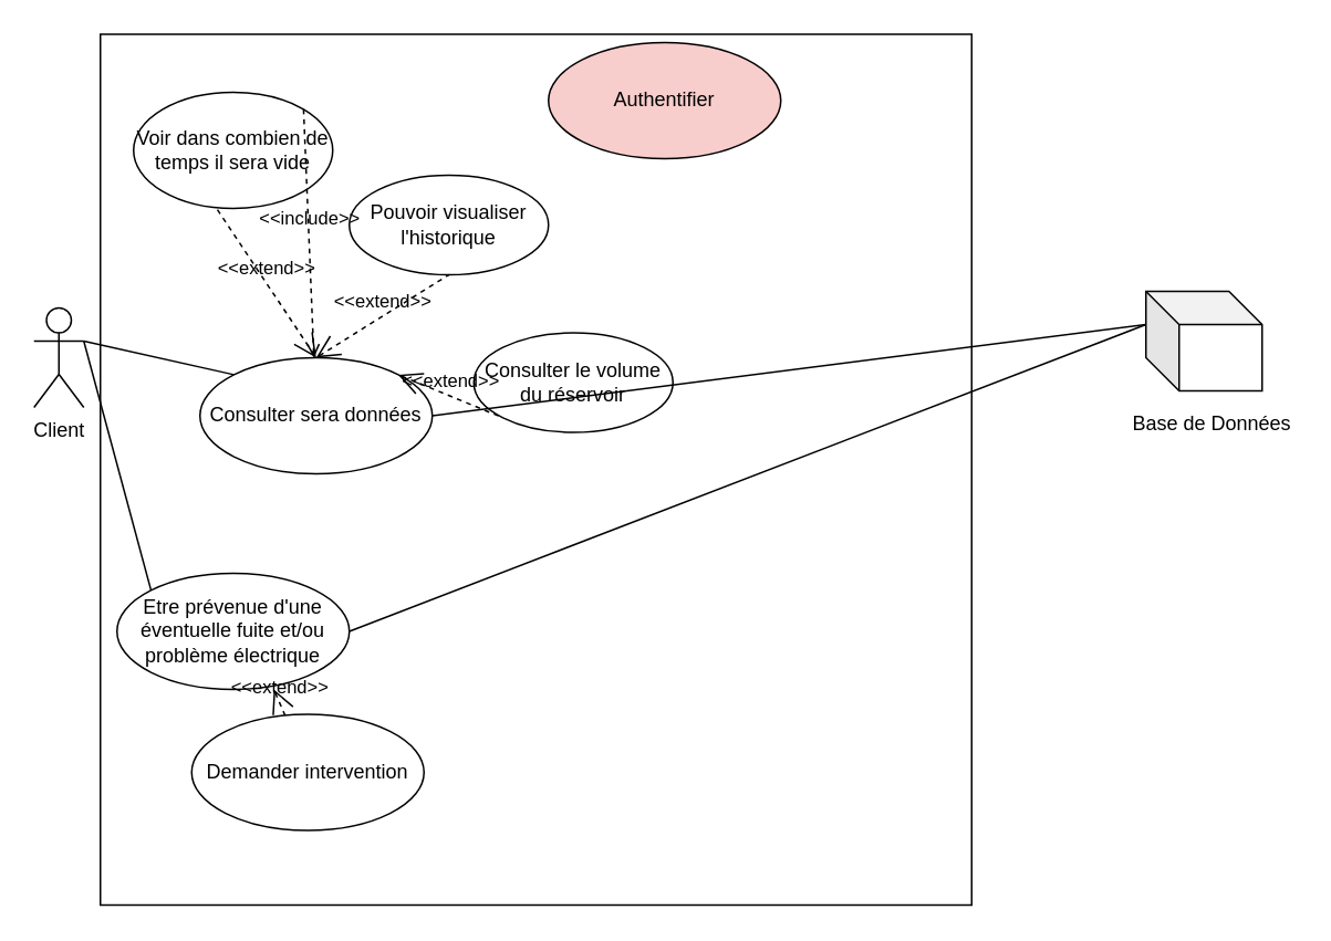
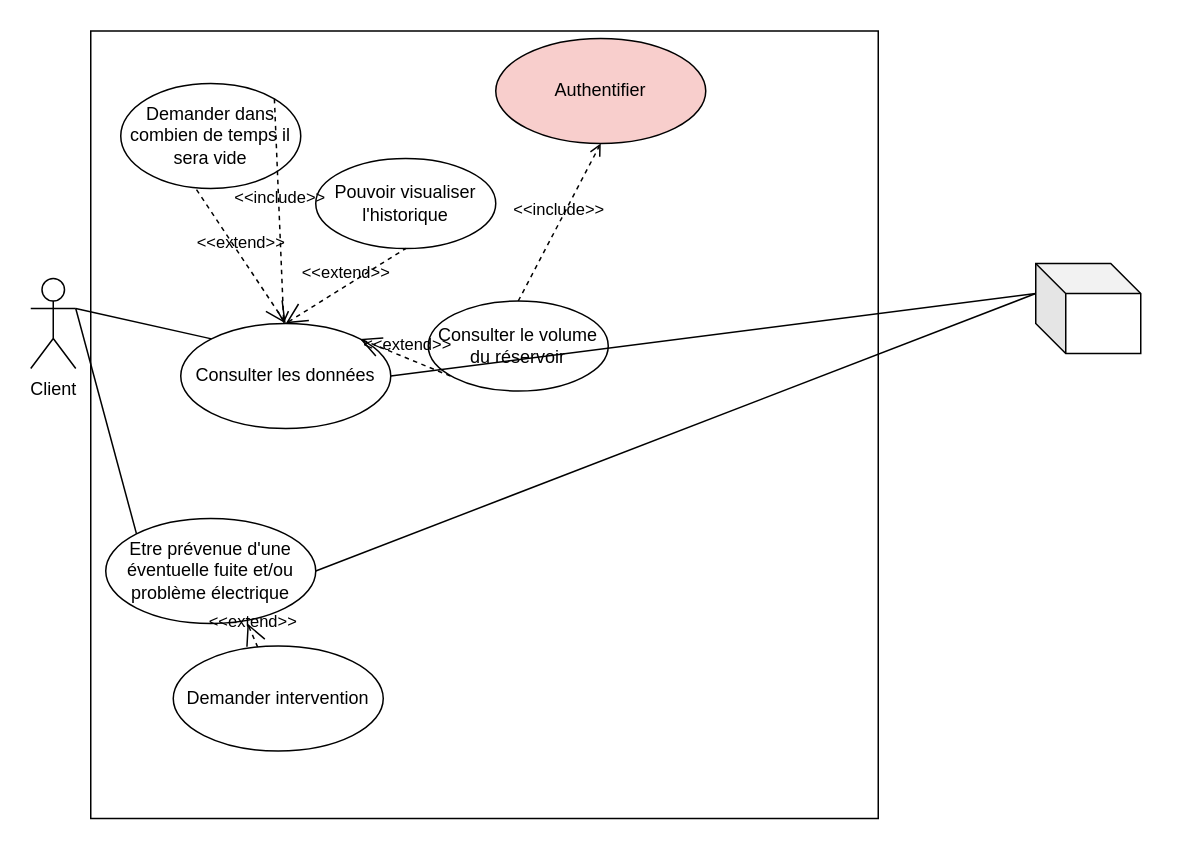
  <mxCell id="0" />
  <mxCell id="1" parent="0" />
  <mxCell id="2" value="" style="whiteSpace=wrap;html=1;aspect=fixed;" parent="1" vertex="1"><mxGeometry x="60" y="20" width="525" height="525" as="geometry" /></mxCell>
  <mxCell id="3" value="Client" style="shape=umlActor;verticalLabelPosition=bottom;verticalAlign=top;html=1;outlineConnect=0;" parent="1" vertex="1"><mxGeometry x="20" y="185" width="30" height="60" as="geometry" /></mxCell>
  <mxCell id="4" value="Consulter le volume du réservoir" style="ellipse;whiteSpace=wrap;html=1;" parent="1" vertex="1"><mxGeometry x="285" y="200" width="120" height="60" as="geometry" /></mxCell>
- <mxCell id="5" value="Voir dans combien de temps il sera vide" style="ellipse;whiteSpace=wrap;html=1;" parent="1" vertex="1"><mxGeometry x="80" y="55" width="120" height="70" as="geometry" /></mxCell>
+ <mxCell id="5" value="Demander dans combien de temps il sera vide" style="ellipse;whiteSpace=wrap;html=1;" parent="1" vertex="1"><mxGeometry x="80" y="55" width="120" height="70" as="geometry" /></mxCell>
  <mxCell id="6" value="Pouvoir visualiser l'historique" style="ellipse;whiteSpace=wrap;html=1;" parent="1" vertex="1"><mxGeometry x="210" y="105" width="120" height="60" as="geometry" /></mxCell>
  <mxCell id="7" value="Etre prévenue d'une éventuelle fuite et/ou problème électrique" style="ellipse;whiteSpace=wrap;html=1;" parent="1" vertex="1"><mxGeometry x="70" y="345" width="140" height="70" as="geometry" /></mxCell>
  <mxCell id="8" value="Demander intervention" style="ellipse;whiteSpace=wrap;html=1;" parent="1" vertex="1"><mxGeometry x="115" y="430" width="140" height="70" as="geometry" /></mxCell>
  <mxCell id="9" value="&amp;lt;&amp;lt;extend&amp;gt;&amp;gt;" style="edgeStyle=none;html=1;startArrow=open;endArrow=none;startSize=12;verticalAlign=bottom;dashed=1;labelBackgroundColor=none;exitX=0.675;exitY=1;exitDx=0;exitDy=0;exitPerimeter=0;" parent="1" source="7" target="8" edge="1"><mxGeometry width="160" relative="1" as="geometry"><mxPoint x="70" y="365" as="sourcePoint" /><mxPoint x="230" y="365" as="targetPoint" /></mxGeometry></mxCell>
  <mxCell id="10" value="" style="shape=cube;whiteSpace=wrap;html=1;boundedLbl=1;backgroundOutline=1;darkOpacity=0.05;darkOpacity2=0.1;" parent="1" vertex="1"><mxGeometry x="690" y="175" width="70" height="60" as="geometry" /></mxCell>
- <mxCell id="11" value="Base de Données" style="text;html=1;strokeColor=none;fillColor=none;align=center;verticalAlign=middle;whiteSpace=wrap;rounded=0;" parent="1" vertex="1"><mxGeometry x="680" y="245" width="100" height="20" as="geometry" /></mxCell>
  <mxCell id="12" value="Authentifier" style="ellipse;whiteSpace=wrap;html=1;fillColor=#f8cecc;" parent="1" vertex="1"><mxGeometry x="330" y="25" width="140" height="70" as="geometry" /></mxCell>
  <mxCell id="13" value="" style="endArrow=none;html=1;entryX=0;entryY=0;entryDx=0;entryDy=0;" parent="1" target="7" edge="1"><mxGeometry width="50" height="50" relative="1" as="geometry"><mxPoint x="50" y="205" as="sourcePoint" /><mxPoint x="440" y="185" as="targetPoint" /></mxGeometry></mxCell>
  <mxCell id="14" value="" style="endArrow=none;html=1;exitX=1;exitY=0.5;exitDx=0;exitDy=0;" parent="1" source="7" edge="1"><mxGeometry width="50" height="50" relative="1" as="geometry"><mxPoint x="390" y="235" as="sourcePoint" /><mxPoint x="690" y="195" as="targetPoint" /></mxGeometry></mxCell>
- <mxCell id="15" value="Consulter sera données" style="ellipse;whiteSpace=wrap;html=1;" parent="1" vertex="1"><mxGeometry x="120" y="215" width="140" height="70" as="geometry" /></mxCell>
+ <mxCell id="15" value="Consulter les données" style="ellipse;whiteSpace=wrap;html=1;" parent="1" vertex="1"><mxGeometry x="120" y="215" width="140" height="70" as="geometry" /></mxCell>
  <mxCell id="16" style="edgeStyle=orthogonalEdgeStyle;rounded=0;orthogonalLoop=1;jettySize=auto;html=1;exitX=0.5;exitY=1;exitDx=0;exitDy=0;" parent="1" source="6" target="6" edge="1"><mxGeometry relative="1" as="geometry" /></mxCell>
  <mxCell id="17" value="" style="endArrow=none;html=1;exitX=1;exitY=0.333;exitDx=0;exitDy=0;exitPerimeter=0;entryX=0;entryY=0;entryDx=0;entryDy=0;" parent="1" source="3" target="15" edge="1"><mxGeometry width="50" height="50" relative="1" as="geometry"><mxPoint x="390" y="285" as="sourcePoint" /><mxPoint x="440" y="235" as="targetPoint" /></mxGeometry></mxCell>
  <mxCell id="18" value="&amp;lt;&amp;lt;extend&amp;gt;&amp;gt;" style="edgeStyle=none;html=1;startArrow=open;endArrow=none;startSize=12;verticalAlign=bottom;dashed=1;labelBackgroundColor=none;exitX=0.5;exitY=0;exitDx=0;exitDy=0;" parent="1" source="15" edge="1"><mxGeometry width="160" relative="1" as="geometry"><mxPoint x="-30" y="125" as="sourcePoint" /><mxPoint x="130" y="125" as="targetPoint" /></mxGeometry></mxCell>
  <mxCell id="19" value="&amp;lt;&amp;lt;extend&amp;gt;&amp;gt;" style="edgeStyle=none;html=1;startArrow=open;endArrow=none;startSize=12;verticalAlign=bottom;dashed=1;labelBackgroundColor=none;entryX=0.5;entryY=1;entryDx=0;entryDy=0;exitX=0.5;exitY=0;exitDx=0;exitDy=0;" parent="1" source="15" target="6" edge="1"><mxGeometry width="160" relative="1" as="geometry"><mxPoint x="340" y="265" as="sourcePoint" /><mxPoint x="500" y="265" as="targetPoint" /></mxGeometry></mxCell>
  <mxCell id="20" value="&amp;lt;&amp;lt;extend&amp;gt;&amp;gt;" style="edgeStyle=none;html=1;startArrow=open;endArrow=none;startSize=12;verticalAlign=bottom;dashed=1;labelBackgroundColor=none;entryX=0;entryY=1;entryDx=0;entryDy=0;exitX=1;exitY=0;exitDx=0;exitDy=0;" parent="1" source="15" target="4" edge="1"><mxGeometry width="160" relative="1" as="geometry"><mxPoint x="340" y="265" as="sourcePoint" /><mxPoint x="500" y="265" as="targetPoint" /></mxGeometry></mxCell>
  <mxCell id="21" value="&amp;lt;&amp;lt;include&amp;gt;&amp;gt;" style="edgeStyle=none;html=1;endArrow=open;verticalAlign=bottom;dashed=1;labelBackgroundColor=none;exitX=1;exitY=0;exitDx=0;exitDy=0;" parent="1" source="5" target="15" edge="1"><mxGeometry width="160" relative="1" as="geometry"><mxPoint x="190" y="75" as="sourcePoint" /><mxPoint x="350" y="75" as="targetPoint" /></mxGeometry></mxCell>
+ <mxCell id="22" value="&amp;lt;&amp;lt;include&amp;gt;&amp;gt;" style="edgeStyle=none;html=1;endArrow=open;verticalAlign=bottom;dashed=1;labelBackgroundColor=none;exitX=0.5;exitY=0;exitDx=0;exitDy=0;entryX=0.5;entryY=1;entryDx=0;entryDy=0;" parent="1" source="4" target="12" edge="1"><mxGeometry width="160" relative="1" as="geometry"><mxPoint x="400" y="134.5" as="sourcePoint" /><mxPoint x="560" y="134.5" as="targetPoint" /></mxGeometry></mxCell>
  <mxCell id="23" value="" style="endArrow=none;html=1;exitX=1;exitY=0.5;exitDx=0;exitDy=0;entryX=0;entryY=0;entryDx=0;entryDy=20;entryPerimeter=0;" parent="1" source="15" target="10" edge="1"><mxGeometry width="50" height="50" relative="1" as="geometry"><mxPoint x="390" y="285" as="sourcePoint" /><mxPoint x="440" y="235" as="targetPoint" /></mxGeometry></mxCell>
